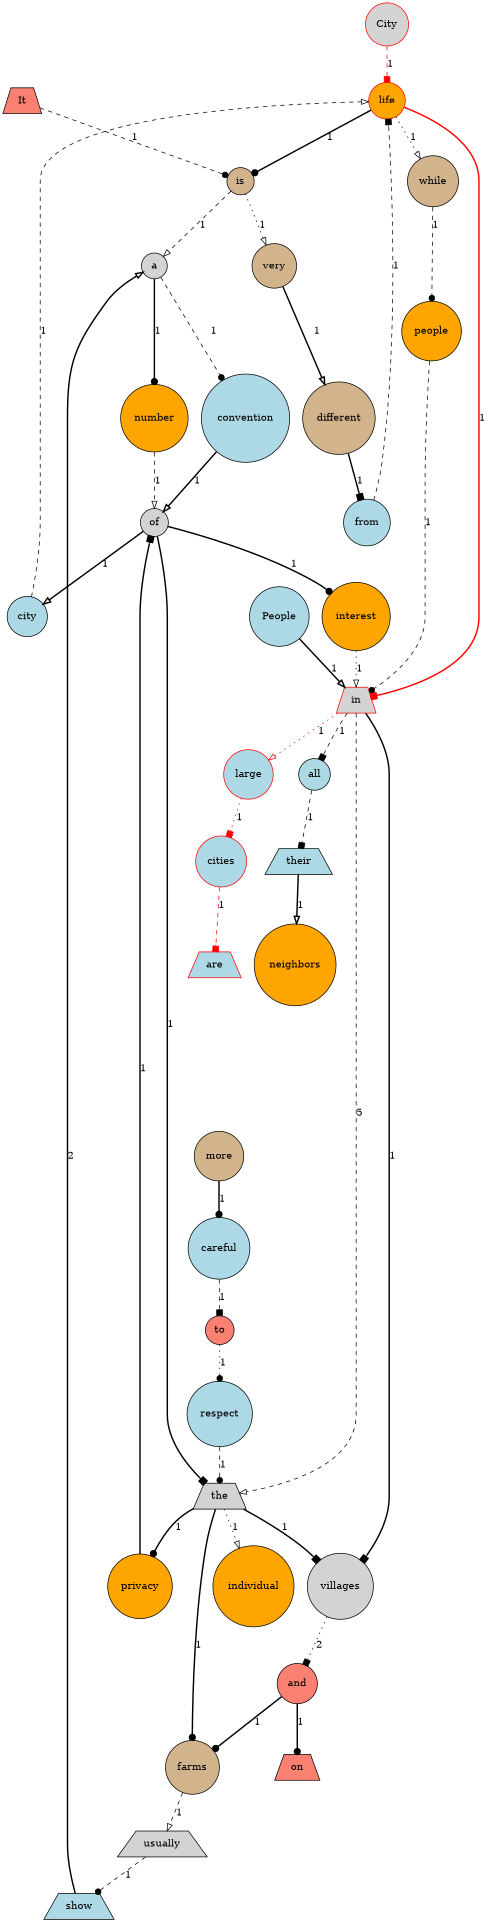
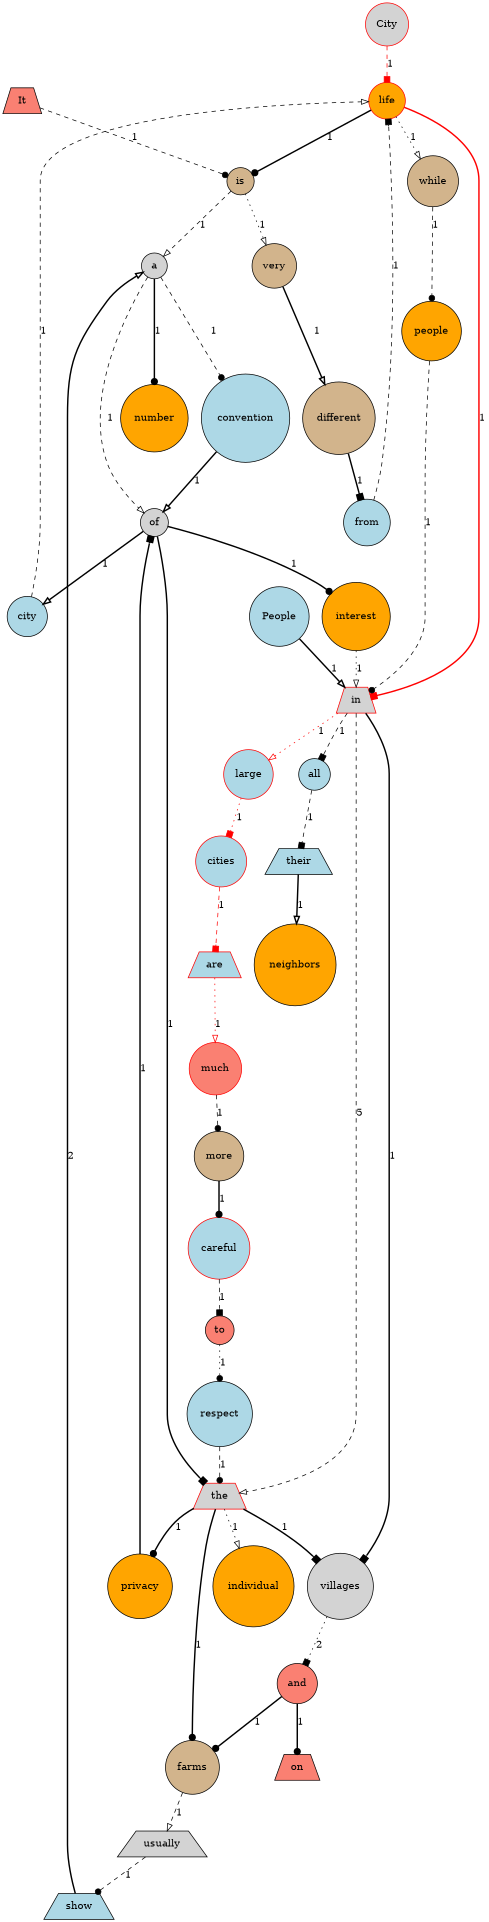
  digraph {
    node [color=black fillcolor=lightblue shape=circle style=filled]
    edge [arrowhead=onormal color=black style=bold]
    City [color=red fillcolor=lightgrey]
    life [color=red fillcolor=orange]
    is [fillcolor=tan]
    in [color=red fillcolor=lightgrey shape=trapezium]
    while [fillcolor=tan]
    very [fillcolor=tan]
    a [fillcolor=lightgrey]
-   the [fillcolor=lightgrey shape=trapezium]
+   the [color=red fillcolor=lightgrey shape=trapezium]
    villages [fillcolor=lightgrey]
    large [color=red]
    all
    people [fillcolor=orange]
    different [fillcolor=tan]
    convention
    number [fillcolor=orange]
    from
    farms [fillcolor=tan]
    privacy [fillcolor=orange]
    individual [fillcolor=orange]
    and [fillcolor=salmon]
    cities [color=red]
    their [shape=trapezium]
    usually [fillcolor=lightgrey shape=trapezium]
    of [fillcolor=lightgrey]
    on [fillcolor=salmon shape=trapezium]
    show [shape=trapezium]
    People
    are [color=red shape=trapezium]
+   much [color=red fillcolor=salmon]
    more [fillcolor=tan]
-   careful
+   careful [color=red]
    to [fillcolor=salmon]
    respect
    city
    interest [fillcolor=orange]
    It [fillcolor=salmon shape=trapezium]
    neighbors [fillcolor=orange]
    City -> life [arrowhead=box color=red label=1 style=dashed]
    life -> is [arrowhead=dot label=1]
    life -> in [arrowhead=box color=red label=1]
    life -> while [label=1 style=dotted]
    is -> very [label=1 style=dotted]
    is -> a [label=1 style=dashed]
    in -> the [label=5 style=dashed]
    in -> villages [arrowhead=box label=1]
    in -> large [color=red label=1 style=dotted]
    in -> all [arrowhead=box label=1 style=dashed]
    while -> people [arrowhead=dot label=1 style=dashed]
    very -> different [label=1]
    a -> convention [arrowhead=dot label=1 style=dashed]
    a -> number [arrowhead=dot label=1]
    the -> villages [arrowhead=box label=1]
    the -> farms [arrowhead=dot label=1]
    the -> privacy [arrowhead=dot label=1]
    the -> individual [label=1 style=dotted]
    villages -> and [arrowhead=box label=2 style=dotted]
    large -> cities [arrowhead=box color=red label=1 style=dotted]
    all -> their [arrowhead=box label=1 style=dashed]
    people -> in [arrowhead=dot label=1 style=dashed]
    different -> from [arrowhead=box label=1]
    convention -> of [label=1]
-   number -> of [label=1 style=dashed]
+   a -> of [label=1 style=dashed]
    from -> life [arrowhead=box label=1 style=dashed]
    farms -> usually [label=1 style=dashed]
    privacy -> of [arrowhead=box label=1]
    and -> farms [arrowhead=dot label=1]
    and -> on [arrowhead=dot label=1]
    cities -> are [arrowhead=box color=red label=1 style=dashed]
    their -> neighbors [label=1]
    usually -> show [arrowhead=dot label=1 style=dashed]
    of -> the [arrowhead=box label=1]
    of -> city [label=1]
    of -> interest [arrowhead=dot label=1]
    show -> a [label=2]
    People -> in [label=1]
+   are -> much [color=red label=1 style=dotted]
+   much -> more [arrowhead=dot label=1 style=dashed]
    more -> careful [arrowhead=dot label=1]
    careful -> to [arrowhead=box label=1 style=dashed]
    to -> respect [arrowhead=dot label=1 style=dotted]
    respect -> the [arrowhead=dot label=1 style=dashed]
    city -> life [label=1 style=dashed]
    interest -> in [label=1 style=dotted]
    It -> is [arrowhead=dot label=1 style=dashed]
  }
